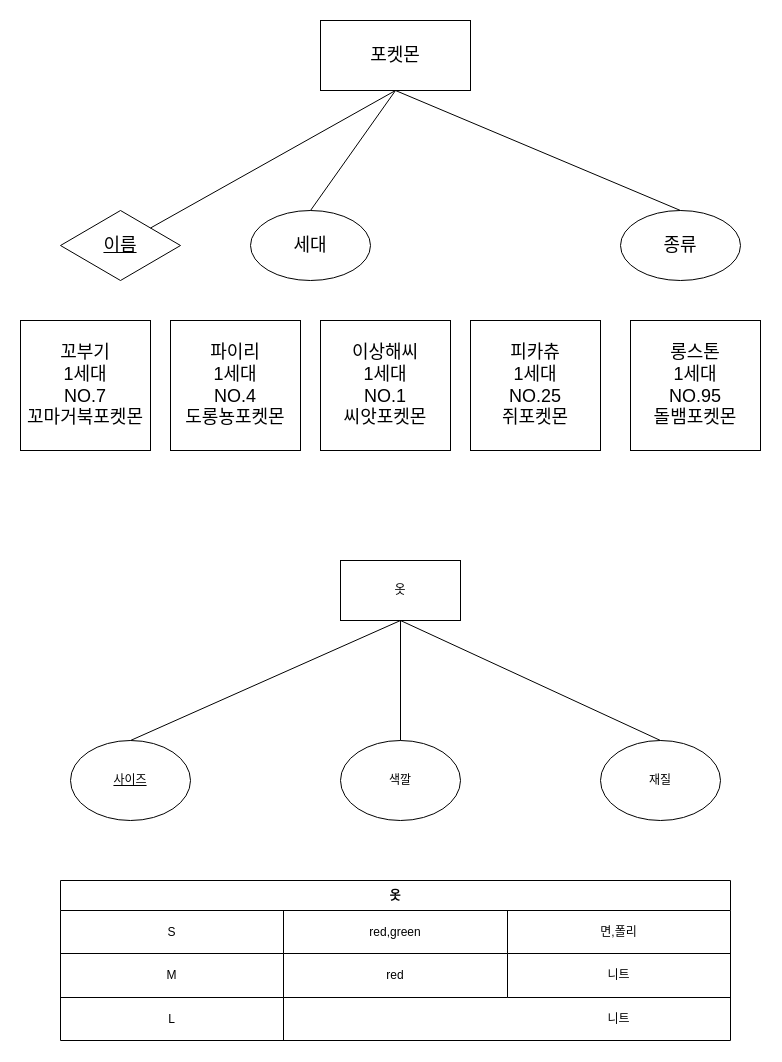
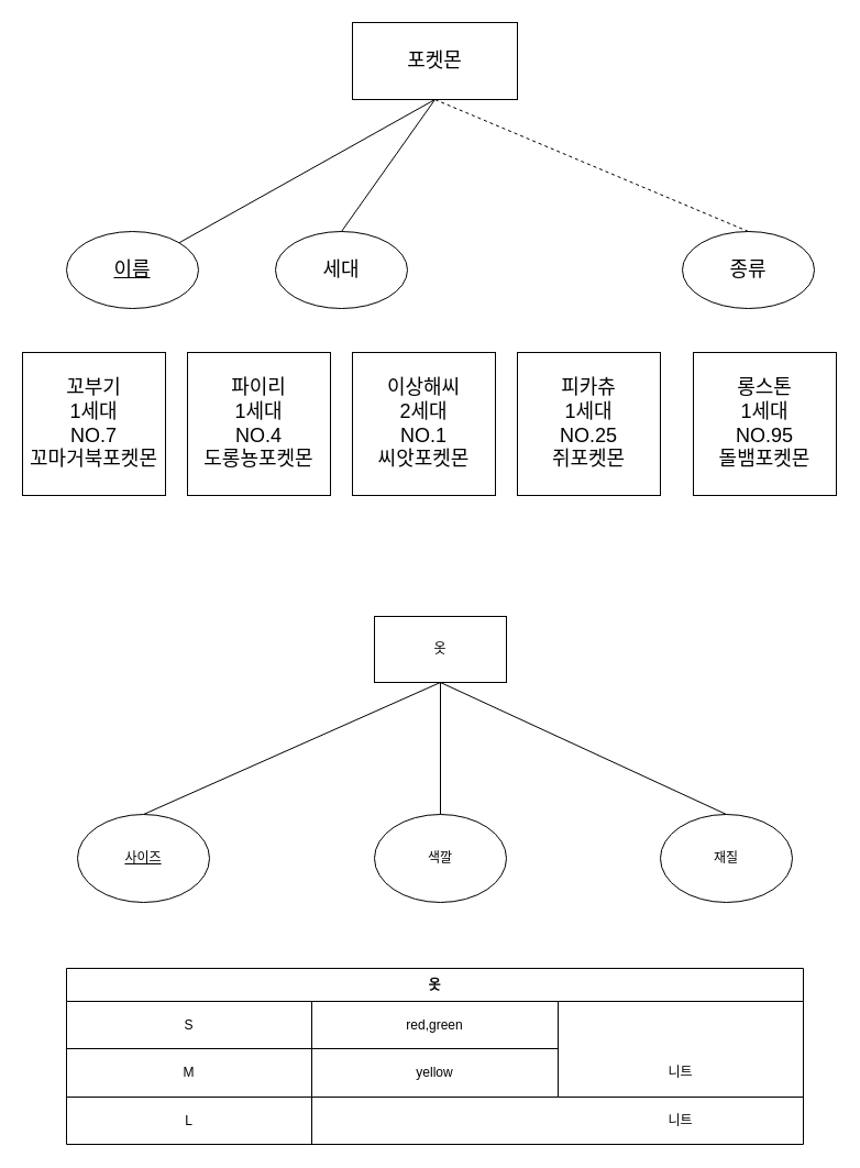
  <mxCell id="0" />
  <mxCell id="1" parent="0" />
  <mxCell id="2" value="&lt;span style=&quot;font-size: 18px&quot;&gt;포켓몬&lt;/span&gt;" style="rounded=0;whiteSpace=wrap;html=1;" parent="1" vertex="1"><mxGeometry x="320" y="20" width="150" height="70" as="geometry" /></mxCell>
- <mxCell id="3" value="&lt;font style=&quot;font-size: 18px&quot;&gt;이름&lt;/font&gt;" style="rhombus;whiteSpace=wrap;html=1;fontStyle=4;" parent="1" vertex="1"><mxGeometry x="60" y="210" width="120" height="70" as="geometry" /></mxCell>
+ <mxCell id="3" value="&lt;font style=&quot;font-size: 18px&quot;&gt;이름&lt;/font&gt;" style="ellipse;whiteSpace=wrap;html=1;fontStyle=4" parent="1" vertex="1"><mxGeometry x="60" y="210" width="120" height="70" as="geometry" /></mxCell>
  <mxCell id="4" value="세대" style="ellipse;whiteSpace=wrap;html=1;fontSize=18;" parent="1" vertex="1"><mxGeometry x="250" y="210" width="120" height="70" as="geometry" /></mxCell>
  <mxCell id="5" value="&lt;font style=&quot;font-size: 18px&quot;&gt;종류&lt;/font&gt;" style="ellipse;whiteSpace=wrap;html=1;" parent="1" vertex="1"><mxGeometry x="620" y="210" width="120" height="70" as="geometry" /></mxCell>
- <mxCell id="6" value="" style="endArrow=none;html=1;rounded=0;fontSize=18;entryX=0.5;entryY=1;entryDx=0;entryDy=0;exitX=0.5;exitY=0;exitDx=0;exitDy=0;" parent="1" target="2" edge="1" source="5"><mxGeometry width="50" height="50" relative="1" as="geometry"><mxPoint x="540" y="210" as="sourcePoint" /><mxPoint x="590" y="160" as="targetPoint" /></mxGeometry></mxCell>
+ <mxCell id="6" value="" style="endArrow=none;html=1;rounded=0;fontSize=18;entryX=0.5;entryY=1;entryDx=0;entryDy=0;exitX=0.5;exitY=0;exitDx=0;exitDy=0;dashed=1;" parent="1" target="2" edge="1" source="5"><mxGeometry width="50" height="50" relative="1" as="geometry"><mxPoint x="540" y="210" as="sourcePoint" /><mxPoint x="590" y="160" as="targetPoint" /></mxGeometry></mxCell>
  <mxCell id="7" value="" style="endArrow=none;html=1;rounded=0;fontSize=18;entryX=0.5;entryY=1;entryDx=0;entryDy=0;exitX=0.5;exitY=0;exitDx=0;exitDy=0;" parent="1" target="2" edge="1" source="4"><mxGeometry width="50" height="50" relative="1" as="geometry"><mxPoint x="240" y="210" as="sourcePoint" /><mxPoint x="290" y="160" as="targetPoint" /></mxGeometry></mxCell>
  <mxCell id="8" value="" style="endArrow=none;html=1;rounded=0;fontSize=18;entryX=0.5;entryY=1;entryDx=0;entryDy=0;exitX=1;exitY=0;exitDx=0;exitDy=0;" parent="1" target="2" edge="1" source="3"><mxGeometry width="50" height="50" relative="1" as="geometry"><mxPoint x="90" y="210" as="sourcePoint" /><mxPoint x="140" y="160" as="targetPoint" /></mxGeometry></mxCell>
  <mxCell id="9" value="꼬부기&lt;br&gt;1세대&lt;br&gt;NO.7&lt;br&gt;꼬마거북포켓몬" style="whiteSpace=wrap;html=1;aspect=fixed;fontSize=18;" parent="1" vertex="1"><mxGeometry x="20" y="320" width="130" height="130" as="geometry" /></mxCell>
  <mxCell id="10" value="롱스톤&lt;br&gt;1세대&lt;br&gt;NO.95&lt;br&gt;돌뱀포켓몬" style="whiteSpace=wrap;html=1;aspect=fixed;fontSize=18;" parent="1" vertex="1"><mxGeometry x="630" y="320" width="130" height="130" as="geometry" /></mxCell>
  <mxCell id="11" value="피카츄&lt;br&gt;1세대&lt;br&gt;NO.25&lt;br&gt;쥐포켓몬" style="whiteSpace=wrap;html=1;aspect=fixed;fontSize=18;" parent="1" vertex="1"><mxGeometry x="470" y="320" width="130" height="130" as="geometry" /></mxCell>
- <mxCell id="12" value="이상해씨&lt;br&gt;1세대&lt;br&gt;NO.1&lt;br&gt;씨앗포켓몬" style="whiteSpace=wrap;html=1;aspect=fixed;fontSize=18;" parent="1" vertex="1"><mxGeometry x="320" y="320" width="130" height="130" as="geometry" /></mxCell>
+ <mxCell id="12" value="이상해씨&lt;br&gt;2세대&lt;br&gt;NO.1&lt;br&gt;씨앗포켓몬" style="whiteSpace=wrap;html=1;aspect=fixed;fontSize=18;" parent="1" vertex="1"><mxGeometry x="320" y="320" width="130" height="130" as="geometry" /></mxCell>
  <mxCell id="13" value="파이리&lt;br&gt;1세대&lt;br&gt;NO.4&lt;br&gt;도롱뇽포켓몬" style="whiteSpace=wrap;html=1;aspect=fixed;fontSize=18;" parent="1" vertex="1"><mxGeometry x="170" y="320" width="130" height="130" as="geometry" /></mxCell>
  <mxCell id="14" value="옷" style="rounded=0;whiteSpace=wrap;html=1;" parent="1" vertex="1"><mxGeometry x="340" y="560" width="120" height="60" as="geometry" /></mxCell>
  <mxCell id="15" value="&lt;u&gt;사이즈&lt;/u&gt;" style="ellipse;whiteSpace=wrap;html=1;" parent="1" vertex="1"><mxGeometry x="70" y="740" width="120" height="80" as="geometry" /></mxCell>
  <mxCell id="16" value="재질" style="ellipse;whiteSpace=wrap;html=1;" parent="1" vertex="1"><mxGeometry x="600" y="740" width="120" height="80" as="geometry" /></mxCell>
  <mxCell id="17" value="색깔" style="ellipse;whiteSpace=wrap;html=1;" parent="1" vertex="1"><mxGeometry x="340" y="740" width="120" height="80" as="geometry" /></mxCell>
  <mxCell id="18" value="" style="endArrow=none;html=1;rounded=0;entryX=0.5;entryY=1;entryDx=0;entryDy=0;" parent="1" target="14" edge="1"><mxGeometry width="50" height="50" relative="1" as="geometry"><mxPoint x="130" y="740" as="sourcePoint" /><mxPoint x="180" y="690" as="targetPoint" /></mxGeometry></mxCell>
  <mxCell id="19" value="" style="endArrow=none;html=1;rounded=0;exitX=0.5;exitY=0;exitDx=0;exitDy=0;" parent="1" source="17" edge="1"><mxGeometry width="50" height="50" relative="1" as="geometry"><mxPoint x="350" y="670" as="sourcePoint" /><mxPoint x="400" y="620" as="targetPoint" /></mxGeometry></mxCell>
  <mxCell id="20" value="" style="endArrow=none;html=1;rounded=0;exitX=0.5;exitY=0;exitDx=0;exitDy=0;" parent="1" source="16" edge="1"><mxGeometry width="50" height="50" relative="1" as="geometry"><mxPoint x="350" y="670" as="sourcePoint" /><mxPoint x="400" y="620" as="targetPoint" /></mxGeometry></mxCell>
  <mxCell id="21" value="옷" style="shape=table;startSize=30;container=1;collapsible=0;childLayout=tableLayout;fontStyle=1;align=center;pointerEvents=1;" parent="1" vertex="1"><mxGeometry x="60" y="880" width="670" height="160" as="geometry" /></mxCell>
  <mxCell id="22" value="" style="shape=partialRectangle;html=1;whiteSpace=wrap;collapsible=0;dropTarget=0;pointerEvents=0;fillColor=none;top=0;left=0;bottom=0;right=0;points=[[0,0.5],[1,0.5]];portConstraint=eastwest;" parent="21" vertex="1"><mxGeometry y="30" width="670" height="43" as="geometry" /></mxCell>
  <mxCell id="23" value="S" style="shape=partialRectangle;html=1;whiteSpace=wrap;connectable=0;fillColor=none;top=0;left=0;bottom=0;right=0;overflow=hidden;pointerEvents=1;" parent="22" vertex="1"><mxGeometry width="223" height="43" as="geometry"><mxRectangle width="223" height="43" as="alternateBounds" /></mxGeometry></mxCell>
  <mxCell id="24" value="red,green" style="shape=partialRectangle;html=1;whiteSpace=wrap;connectable=0;fillColor=none;top=0;left=0;bottom=0;right=0;overflow=hidden;pointerEvents=1;" parent="22" vertex="1"><mxGeometry x="223" width="224" height="43" as="geometry"><mxRectangle width="224" height="43" as="alternateBounds" /></mxGeometry></mxCell>
- <mxCell id="25" value="면,폴리" style="shape=partialRectangle;html=1;whiteSpace=wrap;connectable=0;fillColor=none;top=0;left=0;bottom=0;right=0;overflow=hidden;pointerEvents=1;" parent="22" vertex="1"><mxGeometry x="447" width="223" height="43" as="geometry"><mxRectangle width="223" height="43" as="alternateBounds" /></mxGeometry></mxCell>
  <mxCell id="26" value="" style="shape=partialRectangle;html=1;whiteSpace=wrap;collapsible=0;dropTarget=0;pointerEvents=0;fillColor=none;top=0;left=0;bottom=0;right=0;points=[[0,0.5],[1,0.5]];portConstraint=eastwest;" parent="21" vertex="1"><mxGeometry y="73" width="670" height="44" as="geometry" /></mxCell>
  <mxCell id="27" value="M" style="shape=partialRectangle;html=1;whiteSpace=wrap;connectable=0;fillColor=none;top=0;left=0;bottom=0;right=0;overflow=hidden;pointerEvents=1;" parent="26" vertex="1"><mxGeometry width="223" height="44" as="geometry"><mxRectangle width="223" height="44" as="alternateBounds" /></mxGeometry></mxCell>
- <mxCell id="28" value="red" style="shape=partialRectangle;html=1;whiteSpace=wrap;connectable=0;fillColor=none;top=0;left=0;bottom=0;right=0;overflow=hidden;pointerEvents=1;" parent="26" vertex="1"><mxGeometry x="223" width="224" height="44" as="geometry"><mxRectangle width="224" height="44" as="alternateBounds" /></mxGeometry></mxCell>
+ <mxCell id="28" value="yellow" style="shape=partialRectangle;html=1;whiteSpace=wrap;connectable=0;fillColor=none;top=0;left=0;bottom=0;right=0;overflow=hidden;pointerEvents=1;" parent="26" vertex="1"><mxGeometry x="223" width="224" height="44" as="geometry"><mxRectangle width="224" height="44" as="alternateBounds" /></mxGeometry></mxCell>
  <mxCell id="29" value="니트" style="shape=partialRectangle;html=1;whiteSpace=wrap;connectable=0;fillColor=none;top=0;left=0;bottom=0;right=0;overflow=hidden;pointerEvents=1;" parent="26" vertex="1"><mxGeometry x="447" width="223" height="44" as="geometry"><mxRectangle width="223" height="44" as="alternateBounds" /></mxGeometry></mxCell>
  <mxCell id="30" value="" style="shape=partialRectangle;html=1;whiteSpace=wrap;collapsible=0;dropTarget=0;pointerEvents=0;fillColor=none;top=0;left=0;bottom=0;right=0;points=[[0,0.5],[1,0.5]];portConstraint=eastwest;" parent="21" vertex="1"><mxGeometry y="117" width="670" height="43" as="geometry" /></mxCell>
  <mxCell id="31" value="L" style="shape=partialRectangle;html=1;whiteSpace=wrap;connectable=0;fillColor=none;top=0;left=0;bottom=0;right=0;overflow=hidden;pointerEvents=1;" parent="30" vertex="1"><mxGeometry width="223" height="43" as="geometry"><mxRectangle width="223" height="43" as="alternateBounds" /></mxGeometry></mxCell>
  <mxCell id="32" value="니트" style="shape=partialRectangle;html=1;whiteSpace=wrap;connectable=0;fillColor=none;top=0;left=0;bottom=0;right=0;overflow=hidden;pointerEvents=1;" parent="30" vertex="1"><mxGeometry x="447" width="223" height="43" as="geometry"><mxRectangle width="223" height="43" as="alternateBounds" /></mxGeometry></mxCell>
